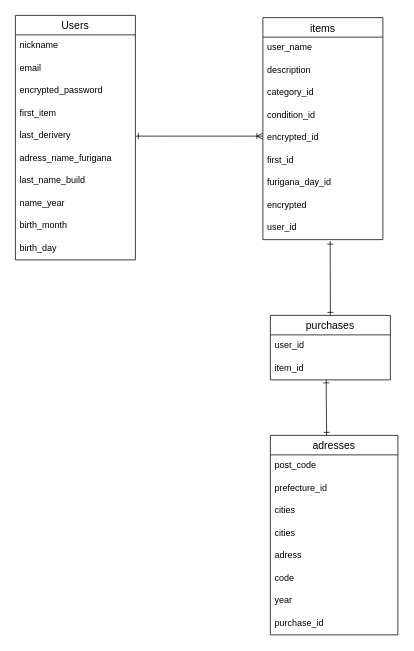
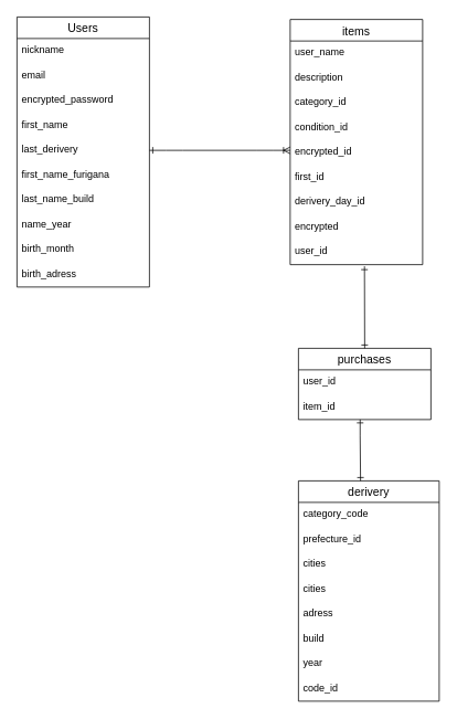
  <mxCell id="0" />
  <mxCell id="1" parent="0" />
  <mxCell id="2" value="items" style="swimlane;fontStyle=0;childLayout=stackLayout;horizontal=1;startSize=26;horizontalStack=0;resizeParent=1;resizeParentMax=0;resizeLast=0;collapsible=1;marginBottom=0;align=center;fontSize=14;" parent="1" vertex="1"><mxGeometry x="350" y="23" width="160" height="296" as="geometry" /></mxCell>
  <mxCell id="3" value="user_name" style="text;strokeColor=none;fillColor=none;spacingLeft=4;spacingRight=4;overflow=hidden;rotatable=0;points=[[0,0.5],[1,0.5]];portConstraint=eastwest;fontSize=12;" parent="2" vertex="1"><mxGeometry y="26" width="160" height="30" as="geometry" /></mxCell>
  <mxCell id="4" value="description" style="text;strokeColor=none;fillColor=none;spacingLeft=4;spacingRight=4;overflow=hidden;rotatable=0;points=[[0,0.5],[1,0.5]];portConstraint=eastwest;fontSize=12;" parent="2" vertex="1"><mxGeometry y="56" width="160" height="30" as="geometry" /></mxCell>
  <mxCell id="5" value="category_id" style="text;strokeColor=none;fillColor=none;spacingLeft=4;spacingRight=4;overflow=hidden;rotatable=0;points=[[0,0.5],[1,0.5]];portConstraint=eastwest;fontSize=12;" parent="2" vertex="1"><mxGeometry y="86" width="160" height="30" as="geometry" /></mxCell>
  <mxCell id="6" value="condition_id" style="text;strokeColor=none;fillColor=none;spacingLeft=4;spacingRight=4;overflow=hidden;rotatable=0;points=[[0,0.5],[1,0.5]];portConstraint=eastwest;fontSize=12;" parent="2" vertex="1"><mxGeometry y="116" width="160" height="30" as="geometry" /></mxCell>
  <mxCell id="7" value="encrypted_id" style="text;strokeColor=none;fillColor=none;spacingLeft=4;spacingRight=4;overflow=hidden;rotatable=0;points=[[0,0.5],[1,0.5]];portConstraint=eastwest;fontSize=12;" parent="2" vertex="1"><mxGeometry y="146" width="160" height="30" as="geometry" /></mxCell>
  <mxCell id="8" value="first_id" style="text;strokeColor=none;fillColor=none;spacingLeft=4;spacingRight=4;overflow=hidden;rotatable=0;points=[[0,0.5],[1,0.5]];portConstraint=eastwest;fontSize=12;" parent="2" vertex="1"><mxGeometry y="176" width="160" height="30" as="geometry" /></mxCell>
- <mxCell id="9" value="furigana_day_id" style="text;strokeColor=none;fillColor=none;spacingLeft=4;spacingRight=4;overflow=hidden;rotatable=0;points=[[0,0.5],[1,0.5]];portConstraint=eastwest;fontSize=12;" parent="2" vertex="1"><mxGeometry y="206" width="160" height="30" as="geometry" /></mxCell>
+ <mxCell id="9" value="derivery_day_id" style="text;strokeColor=none;fillColor=none;spacingLeft=4;spacingRight=4;overflow=hidden;rotatable=0;points=[[0,0.5],[1,0.5]];portConstraint=eastwest;fontSize=12;" parent="2" vertex="1"><mxGeometry y="206" width="160" height="30" as="geometry" /></mxCell>
  <mxCell id="10" value="encrypted&#10;" style="text;strokeColor=none;fillColor=none;spacingLeft=4;spacingRight=4;overflow=hidden;rotatable=0;points=[[0,0.5],[1,0.5]];portConstraint=eastwest;fontSize=12;" parent="2" vertex="1"><mxGeometry y="236" width="160" height="30" as="geometry" /></mxCell>
  <mxCell id="11" value="user_id" style="text;strokeColor=none;fillColor=none;spacingLeft=4;spacingRight=4;overflow=hidden;rotatable=0;points=[[0,0.5],[1,0.5]];portConstraint=eastwest;fontSize=12;" parent="2" vertex="1"><mxGeometry y="266" width="160" height="30" as="geometry" /></mxCell>
  <mxCell id="12" value="Users" style="swimlane;fontStyle=0;childLayout=stackLayout;horizontal=1;startSize=26;horizontalStack=0;resizeParent=1;resizeParentMax=0;resizeLast=0;collapsible=1;marginBottom=0;align=center;fontSize=14;" parent="1" vertex="1"><mxGeometry x="20" y="20" width="160" height="326" as="geometry" /></mxCell>
  <mxCell id="13" value="nickname" style="text;strokeColor=none;fillColor=none;spacingLeft=4;spacingRight=4;overflow=hidden;rotatable=0;points=[[0,0.5],[1,0.5]];portConstraint=eastwest;fontSize=12;" parent="12" vertex="1"><mxGeometry y="26" width="160" height="30" as="geometry" /></mxCell>
  <mxCell id="14" value="email" style="text;strokeColor=none;fillColor=none;spacingLeft=4;spacingRight=4;overflow=hidden;rotatable=0;points=[[0,0.5],[1,0.5]];portConstraint=eastwest;fontSize=12;" parent="12" vertex="1"><mxGeometry y="56" width="160" height="30" as="geometry" /></mxCell>
  <mxCell id="15" value="encrypted_password" style="text;strokeColor=none;fillColor=none;spacingLeft=4;spacingRight=4;overflow=hidden;rotatable=0;points=[[0,0.5],[1,0.5]];portConstraint=eastwest;fontSize=12;" parent="12" vertex="1"><mxGeometry y="86" width="160" height="30" as="geometry" /></mxCell>
- <mxCell id="16" value="first_item" style="text;strokeColor=none;fillColor=none;spacingLeft=4;spacingRight=4;overflow=hidden;rotatable=0;points=[[0,0.5],[1,0.5]];portConstraint=eastwest;fontSize=12;" parent="12" vertex="1"><mxGeometry y="116" width="160" height="30" as="geometry" /></mxCell>
+ <mxCell id="16" value="first_name" style="text;strokeColor=none;fillColor=none;spacingLeft=4;spacingRight=4;overflow=hidden;rotatable=0;points=[[0,0.5],[1,0.5]];portConstraint=eastwest;fontSize=12;" parent="12" vertex="1"><mxGeometry y="116" width="160" height="30" as="geometry" /></mxCell>
  <mxCell id="17" value="last_derivery" style="text;strokeColor=none;fillColor=none;spacingLeft=4;spacingRight=4;overflow=hidden;rotatable=0;points=[[0,0.5],[1,0.5]];portConstraint=eastwest;fontSize=12;" parent="12" vertex="1"><mxGeometry y="146" width="160" height="30" as="geometry" /></mxCell>
- <mxCell id="18" value="adress_name_furigana" style="text;strokeColor=none;fillColor=none;spacingLeft=4;spacingRight=4;overflow=hidden;rotatable=0;points=[[0,0.5],[1,0.5]];portConstraint=eastwest;fontSize=12;" parent="12" vertex="1"><mxGeometry y="176" width="160" height="30" as="geometry" /></mxCell>
+ <mxCell id="18" value="first_name_furigana" style="text;strokeColor=none;fillColor=none;spacingLeft=4;spacingRight=4;overflow=hidden;rotatable=0;points=[[0,0.5],[1,0.5]];portConstraint=eastwest;fontSize=12;" parent="12" vertex="1"><mxGeometry y="176" width="160" height="30" as="geometry" /></mxCell>
  <mxCell id="19" value="last_name_build" style="text;strokeColor=none;fillColor=none;spacingLeft=4;spacingRight=4;overflow=hidden;rotatable=0;points=[[0,0.5],[1,0.5]];portConstraint=eastwest;fontSize=12;" parent="12" vertex="1"><mxGeometry y="206" width="160" height="30" as="geometry" /></mxCell>
  <mxCell id="20" value="name_year" style="text;strokeColor=none;fillColor=none;spacingLeft=4;spacingRight=4;overflow=hidden;rotatable=0;points=[[0,0.5],[1,0.5]];portConstraint=eastwest;fontSize=12;" parent="12" vertex="1"><mxGeometry y="236" width="160" height="30" as="geometry" /></mxCell>
  <mxCell id="21" value="birth_month" style="text;strokeColor=none;fillColor=none;spacingLeft=4;spacingRight=4;overflow=hidden;rotatable=0;points=[[0,0.5],[1,0.5]];portConstraint=eastwest;fontSize=12;" parent="12" vertex="1"><mxGeometry y="266" width="160" height="30" as="geometry" /></mxCell>
- <mxCell id="22" value="birth_day" style="text;strokeColor=none;fillColor=none;spacingLeft=4;spacingRight=4;overflow=hidden;rotatable=0;points=[[0,0.5],[1,0.5]];portConstraint=eastwest;fontSize=12;" parent="12" vertex="1"><mxGeometry y="296" width="160" height="30" as="geometry" /></mxCell>
+ <mxCell id="22" value="birth_adress" style="text;strokeColor=none;fillColor=none;spacingLeft=4;spacingRight=4;overflow=hidden;rotatable=0;points=[[0,0.5],[1,0.5]];portConstraint=eastwest;fontSize=12;" parent="12" vertex="1"><mxGeometry y="296" width="160" height="30" as="geometry" /></mxCell>
  <mxCell id="23" value="purchases" style="swimlane;fontStyle=0;childLayout=stackLayout;horizontal=1;startSize=26;horizontalStack=0;resizeParent=1;resizeParentMax=0;resizeLast=0;collapsible=1;marginBottom=0;align=center;fontSize=14;" parent="1" vertex="1"><mxGeometry x="360" y="420" width="160" height="86" as="geometry" /></mxCell>
  <mxCell id="24" value="user_id" style="text;strokeColor=none;fillColor=none;spacingLeft=4;spacingRight=4;overflow=hidden;rotatable=0;points=[[0,0.5],[1,0.5]];portConstraint=eastwest;fontSize=12;" parent="23" vertex="1"><mxGeometry y="26" width="160" height="30" as="geometry" /></mxCell>
  <mxCell id="25" value="item_id" style="text;strokeColor=none;fillColor=none;spacingLeft=4;spacingRight=4;overflow=hidden;rotatable=0;points=[[0,0.5],[1,0.5]];portConstraint=eastwest;fontSize=12;" parent="23" vertex="1"><mxGeometry y="56" width="160" height="30" as="geometry" /></mxCell>
- <mxCell id="26" value="adresses" style="swimlane;fontStyle=0;childLayout=stackLayout;horizontal=1;startSize=26;horizontalStack=0;resizeParent=1;resizeParentMax=0;resizeLast=0;collapsible=1;marginBottom=0;align=center;fontSize=14;" parent="1" vertex="1"><mxGeometry x="360" y="580" width="170" height="266" as="geometry" /></mxCell>
- <mxCell id="27" value="post_code&#10;" style="text;strokeColor=none;fillColor=none;spacingLeft=4;spacingRight=4;overflow=hidden;rotatable=0;points=[[0,0.5],[1,0.5]];portConstraint=eastwest;fontSize=12;" parent="26" vertex="1"><mxGeometry y="26" width="170" height="30" as="geometry" /></mxCell>
+ <mxCell id="26" value="derivery" style="swimlane;fontStyle=0;childLayout=stackLayout;horizontal=1;startSize=26;horizontalStack=0;resizeParent=1;resizeParentMax=0;resizeLast=0;collapsible=1;marginBottom=0;align=center;fontSize=14;" parent="1" vertex="1"><mxGeometry x="360" y="580" width="170" height="266" as="geometry" /></mxCell>
+ <mxCell id="27" value="category_code&#10;" style="text;strokeColor=none;fillColor=none;spacingLeft=4;spacingRight=4;overflow=hidden;rotatable=0;points=[[0,0.5],[1,0.5]];portConstraint=eastwest;fontSize=12;" parent="26" vertex="1"><mxGeometry y="26" width="170" height="30" as="geometry" /></mxCell>
  <mxCell id="28" value="prefecture_id" style="text;strokeColor=none;fillColor=none;spacingLeft=4;spacingRight=4;overflow=hidden;rotatable=0;points=[[0,0.5],[1,0.5]];portConstraint=eastwest;fontSize=12;" parent="26" vertex="1"><mxGeometry y="56" width="170" height="30" as="geometry" /></mxCell>
  <mxCell id="29" value="cities" style="text;strokeColor=none;fillColor=none;spacingLeft=4;spacingRight=4;overflow=hidden;rotatable=0;points=[[0,0.5],[1,0.5]];portConstraint=eastwest;fontSize=12;" parent="26" vertex="1"><mxGeometry y="86" width="170" height="30" as="geometry" /></mxCell>
  <mxCell id="30" value="cities" style="text;strokeColor=none;fillColor=none;spacingLeft=4;spacingRight=4;overflow=hidden;rotatable=0;points=[[0,0.5],[1,0.5]];portConstraint=eastwest;fontSize=12;" parent="26" vertex="1"><mxGeometry y="116" width="170" height="30" as="geometry" /></mxCell>
  <mxCell id="31" value="adress" style="text;strokeColor=none;fillColor=none;spacingLeft=4;spacingRight=4;overflow=hidden;rotatable=0;points=[[0,0.5],[1,0.5]];portConstraint=eastwest;fontSize=12;" parent="26" vertex="1"><mxGeometry y="146" width="170" height="30" as="geometry" /></mxCell>
- <mxCell id="32" value="code" style="text;strokeColor=none;fillColor=none;spacingLeft=4;spacingRight=4;overflow=hidden;rotatable=0;points=[[0,0.5],[1,0.5]];portConstraint=eastwest;fontSize=12;" parent="26" vertex="1"><mxGeometry y="176" width="170" height="30" as="geometry" /></mxCell>
+ <mxCell id="32" value="build" style="text;strokeColor=none;fillColor=none;spacingLeft=4;spacingRight=4;overflow=hidden;rotatable=0;points=[[0,0.5],[1,0.5]];portConstraint=eastwest;fontSize=12;" parent="26" vertex="1"><mxGeometry y="176" width="170" height="30" as="geometry" /></mxCell>
  <mxCell id="33" value="year" style="text;strokeColor=none;fillColor=none;spacingLeft=4;spacingRight=4;overflow=hidden;rotatable=0;points=[[0,0.5],[1,0.5]];portConstraint=eastwest;fontSize=12;" parent="26" vertex="1"><mxGeometry y="206" width="170" height="30" as="geometry" /></mxCell>
- <mxCell id="34" value="purchase_id" style="text;strokeColor=none;fillColor=none;spacingLeft=4;spacingRight=4;overflow=hidden;rotatable=0;points=[[0,0.5],[1,0.5]];portConstraint=eastwest;fontSize=12;" parent="26" vertex="1"><mxGeometry y="236" width="170" height="30" as="geometry" /></mxCell>
+ <mxCell id="34" value="code_id" style="text;strokeColor=none;fillColor=none;spacingLeft=4;spacingRight=4;overflow=hidden;rotatable=0;points=[[0,0.5],[1,0.5]];portConstraint=eastwest;fontSize=12;" parent="26" vertex="1"><mxGeometry y="236" width="170" height="30" as="geometry" /></mxCell>
  <mxCell id="35" value="" style="edgeStyle=entityRelationEdgeStyle;fontSize=12;html=1;endArrow=ERoneToMany;exitX=1;exitY=0.5;exitDx=0;exitDy=0;startArrow=ERone;startFill=0;" parent="1" source="17" edge="1"><mxGeometry width="100" height="100" relative="1" as="geometry"><mxPoint x="280" y="220" as="sourcePoint" /><mxPoint x="350" y="181" as="targetPoint" /></mxGeometry></mxCell>
  <mxCell id="36" value="" style="fontSize=12;html=1;endArrow=ERone;endFill=1;startArrow=ERone;startFill=0;exitX=0.5;exitY=0;exitDx=0;exitDy=0;entryX=0.561;entryY=1.067;entryDx=0;entryDy=0;entryPerimeter=0;" parent="1" source="23" target="11" edge="1"><mxGeometry width="100" height="100" relative="1" as="geometry"><mxPoint x="597" y="450" as="sourcePoint" /><mxPoint x="590" y="350" as="targetPoint" /><Array as="points" /></mxGeometry></mxCell>
  <mxCell id="37" value="" style="endArrow=ERone;html=1;rounded=0;startArrow=ERone;startFill=0;endFill=0;" parent="1" edge="1"><mxGeometry relative="1" as="geometry"><mxPoint x="435" y="580" as="sourcePoint" /><mxPoint x="434.5" y="506" as="targetPoint" /><Array as="points"><mxPoint x="434.5" y="526" /></Array></mxGeometry></mxCell>
